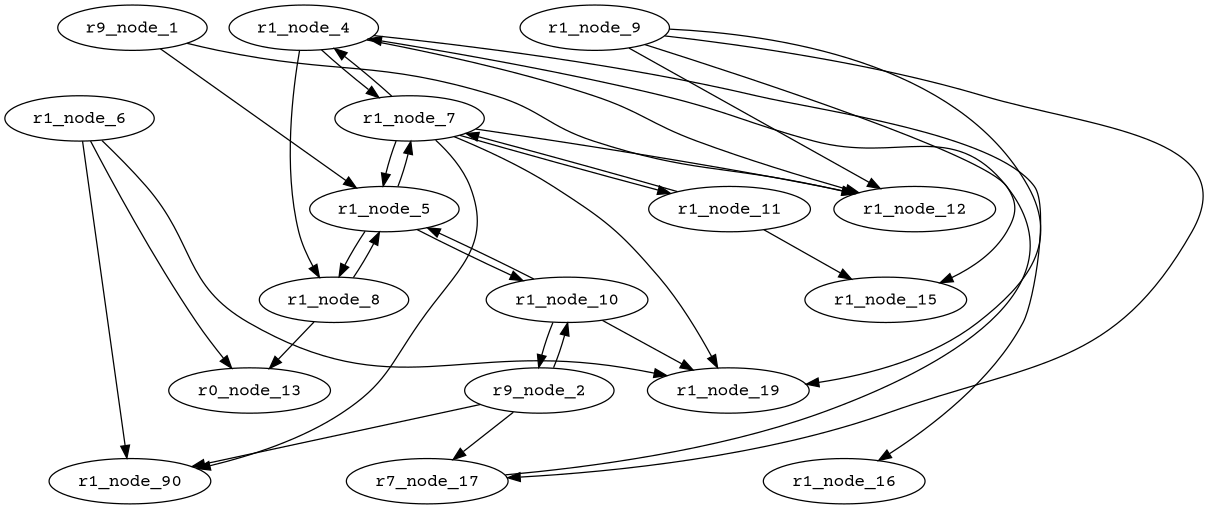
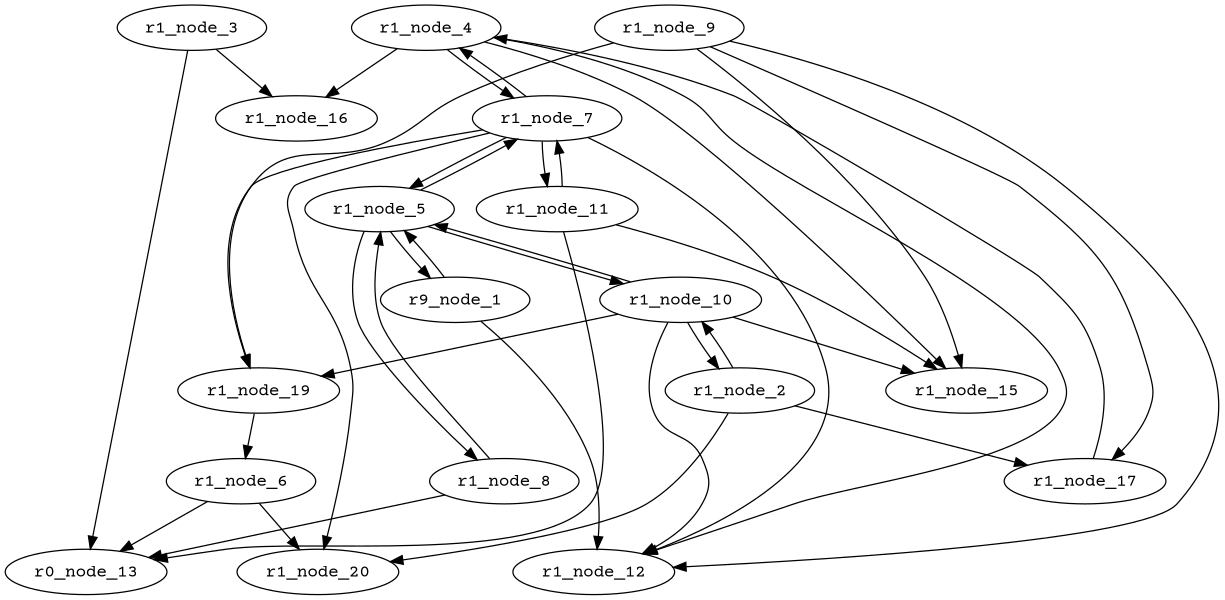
  strict digraph {
    fontname="Courier Prime"
    node [fontname="Courier Prime" weight=0]
    edge [fontname="Courier Prime" weight=0]
+   r1_node_3
    r1_node_16
    n3 [label=r0_node_13]
    r1_node_6
-   r1_node_20 [label=r1_node_90]
+   r1_node_20
    r1_node_19
-   r1_node_17 [label=r7_node_17]
+   r1_node_17
    r1_node_4
    n9 [label=r9_node_1]
    r1_node_5
    r1_node_12
    r1_node_10
    r1_node_7
    r1_node_8
    r1_node_15
-   r1_node_2 [label=r9_node_2]
+   r1_node_2
    r1_node_11
    r1_node_9
+   r1_node_3 -> r1_node_16
+   r1_node_3 -> n3
    r1_node_6 -> n3
    r1_node_6 -> r1_node_20
-   r1_node_6 -> r1_node_19
+   r1_node_19 -> r1_node_6
    r1_node_17 -> r1_node_4
    r1_node_4 -> r1_node_16
    r1_node_4 -> r1_node_12
    r1_node_4 -> r1_node_7
-   r1_node_4 -> r1_node_8
+   r1_node_4 -> r1_node_15
    n9 -> r1_node_5
    n9 -> r1_node_12
+   r1_node_5 -> n9
    r1_node_5 -> r1_node_10
    r1_node_5 -> r1_node_7
    r1_node_5 -> r1_node_8
    r1_node_10 -> r1_node_19
    r1_node_10 -> r1_node_5
+   r1_node_10 -> r1_node_12
+   r1_node_10 -> r1_node_15
    r1_node_10 -> r1_node_2
    r1_node_7 -> r1_node_20
    r1_node_7 -> r1_node_19
    r1_node_7 -> r1_node_4
    r1_node_7 -> r1_node_5
    r1_node_7 -> r1_node_12
    r1_node_7 -> r1_node_11
    r1_node_8 -> n3
    r1_node_8 -> r1_node_5
    r1_node_2 -> r1_node_20
    r1_node_2 -> r1_node_17
    r1_node_2 -> r1_node_10
+   r1_node_11 -> n3
    r1_node_11 -> r1_node_7
    r1_node_11 -> r1_node_15
    r1_node_9 -> r1_node_19
    r1_node_9 -> r1_node_17
    r1_node_9 -> r1_node_12
    r1_node_9 -> r1_node_15
  }
